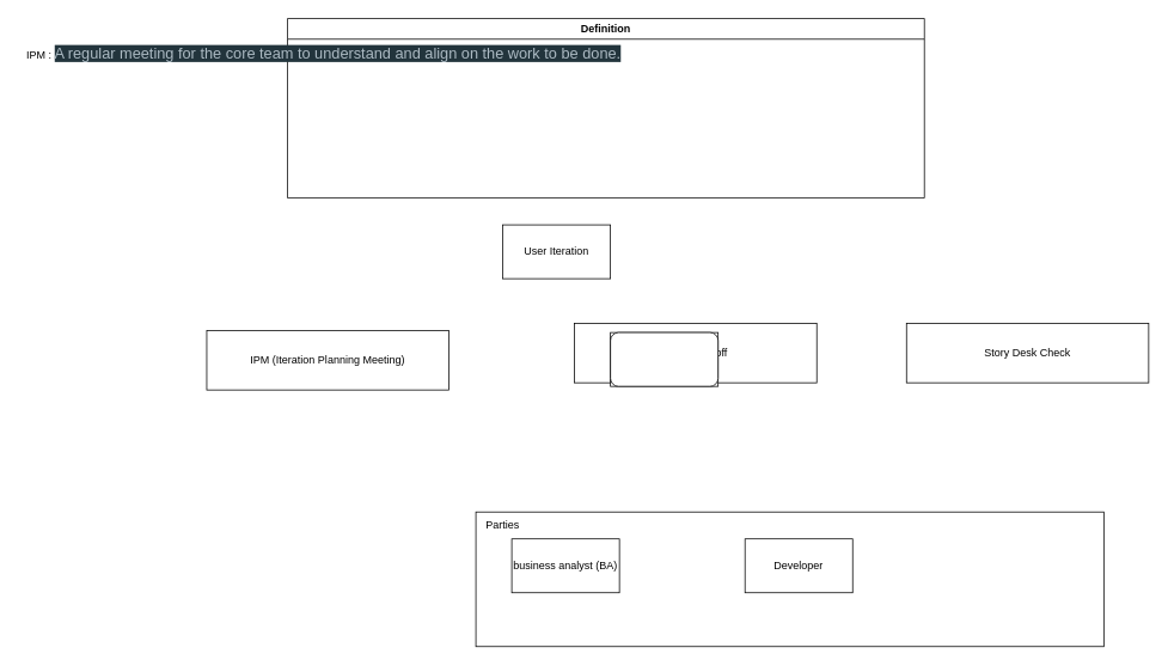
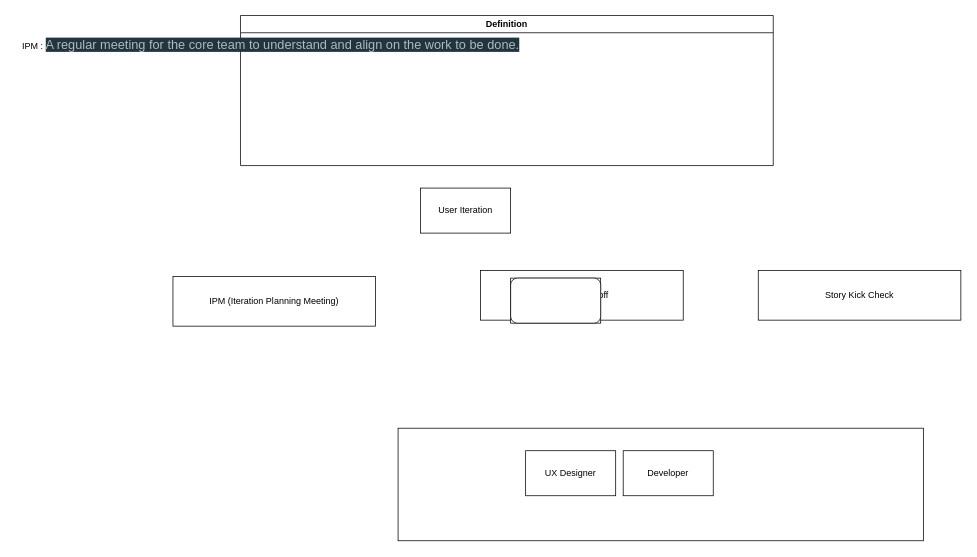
  <mxCell id="0" />
  <mxCell id="1" parent="0" />
  <mxCell id="2" value="" style="rounded=0;whiteSpace=wrap;html=1;" vertex="1" parent="1"><mxGeometry x="530" y="570" width="700" height="150" as="geometry" /></mxCell>
- <mxCell id="3" value="business analyst (BA)" style="rounded=0;whiteSpace=wrap;html=1;" vertex="1" parent="1"><mxGeometry x="570" y="600" width="120" height="60" as="geometry" /></mxCell>
+ <mxCell id="4" value="UX Designer" style="rounded=0;whiteSpace=wrap;html=1;" vertex="1" parent="1"><mxGeometry x="700" y="600" width="120" height="60" as="geometry" /></mxCell>
  <mxCell id="5" value="Developer" style="rounded=0;whiteSpace=wrap;html=1;" vertex="1" parent="1"><mxGeometry x="830" y="600" width="120" height="60" as="geometry" /></mxCell>
  <mxCell id="6" value="User Iteration" style="rounded=0;whiteSpace=wrap;html=1;" vertex="1" parent="1"><mxGeometry x="560" y="250" width="120" height="60" as="geometry" /></mxCell>
  <mxCell id="7" value="IPM (Iteration Planning Meeting)" style="rounded=0;whiteSpace=wrap;html=1;" vertex="1" parent="1"><mxGeometry x="230" y="368" width="270" height="66" as="geometry" /></mxCell>
  <mxCell id="8" value="Story Kick-off" style="rounded=0;whiteSpace=wrap;html=1;" vertex="1" parent="1"><mxGeometry x="640" y="360" width="270" height="66" as="geometry" /></mxCell>
- <mxCell id="9" value="Story Desk Check" style="rounded=0;whiteSpace=wrap;html=1;" vertex="1" parent="1"><mxGeometry x="1010" y="360" width="270" height="66" as="geometry" /></mxCell>
- <mxCell id="10" value="Parties" style="text;html=1;strokeColor=none;fillColor=none;align=center;verticalAlign=middle;whiteSpace=wrap;rounded=0;" vertex="1" parent="1"><mxGeometry x="530" y="570" width="60" height="30" as="geometry" /></mxCell>
+ <mxCell id="9" value="Story Kick Check" style="rounded=0;whiteSpace=wrap;html=1;" vertex="1" parent="1"><mxGeometry x="1010" y="360" width="270" height="66" as="geometry" /></mxCell>
  <mxCell id="11" value="" style="rounded=0;whiteSpace=wrap;html=1;" vertex="1" parent="1"><mxGeometry x="680" y="370" width="120" height="60" as="geometry" /></mxCell>
  <mxCell id="12" value="" style="rounded=1;whiteSpace=wrap;html=1;" vertex="1" parent="1"><mxGeometry x="680" y="370" width="120" height="60" as="geometry" /></mxCell>
  <mxCell id="13" value="Definition" style="swimlane;" vertex="1" parent="1"><mxGeometry x="320" y="20" width="710" height="200" as="geometry" /></mxCell>
  <mxCell id="14" value="IPM :&amp;nbsp;&lt;span style=&quot;color: rgb(173 , 187 , 196) ; font-family: &amp;#34;metropolis&amp;#34; , sans-serif ; font-size: 17px ; text-align: left ; background-color: rgb(34 , 52 , 60)&quot;&gt;A regular meeting for the core team to understand and align on the work to be done.&lt;/span&gt;" style="text;html=1;align=center;verticalAlign=middle;resizable=0;points=[];autosize=1;strokeColor=none;fillColor=none;" vertex="1" parent="13"><mxGeometry x="-300" y="30" width="680" height="20" as="geometry" /></mxCell>
